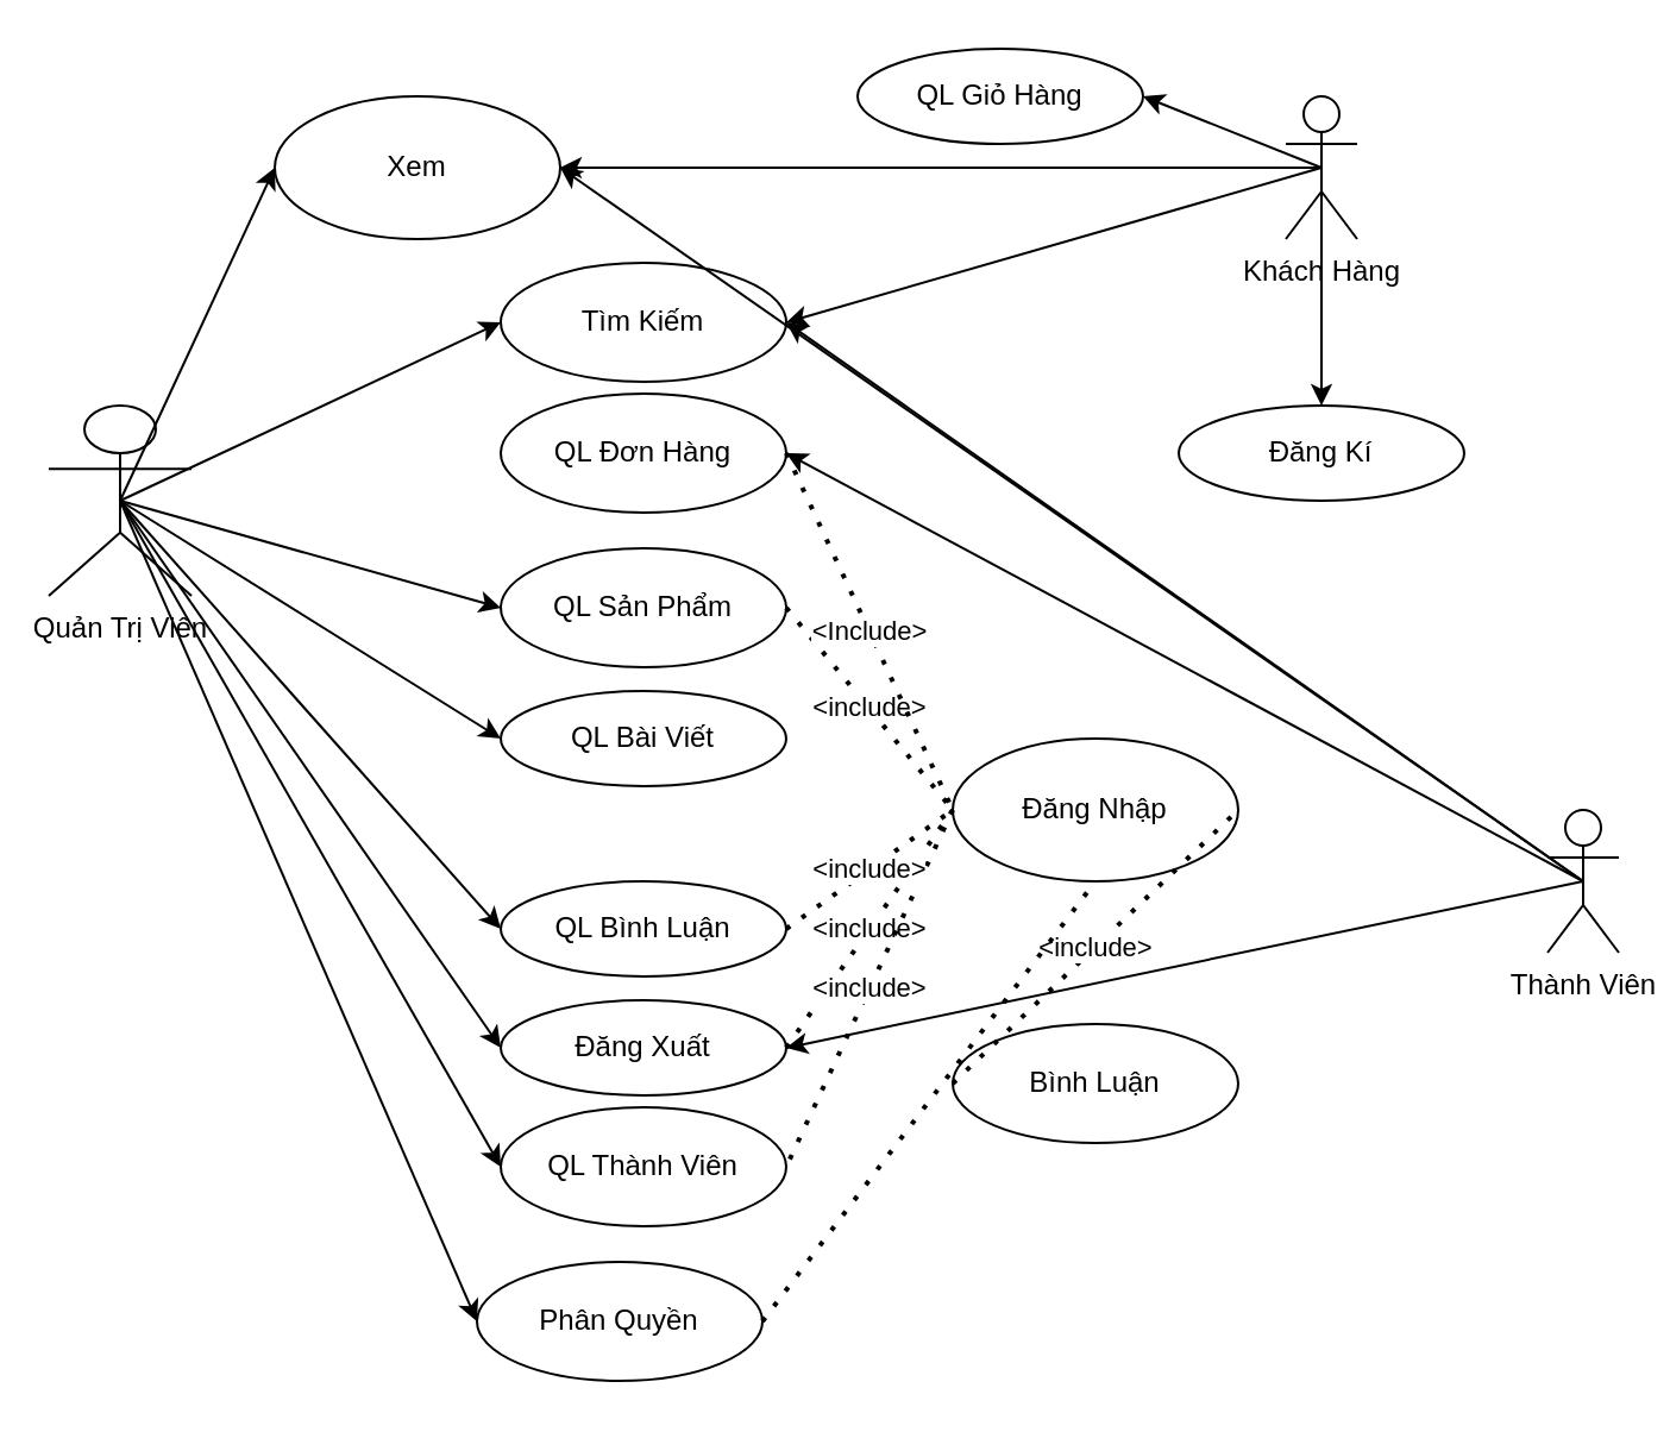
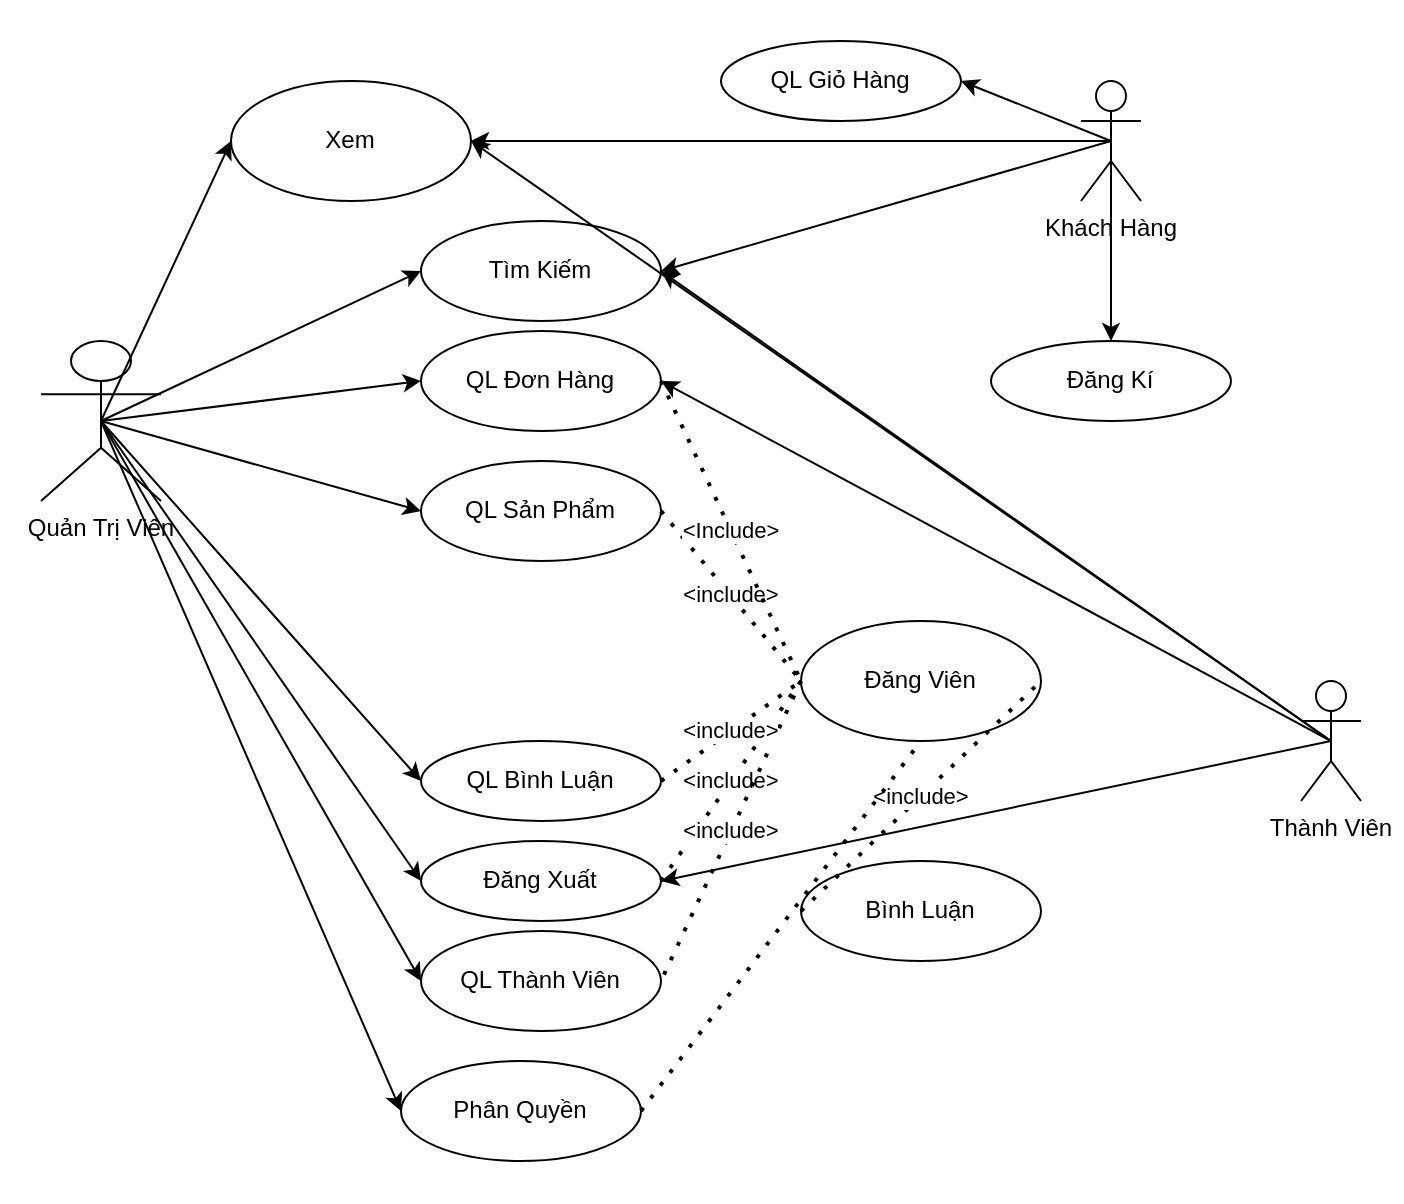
  <mxCell id="0" />
  <mxCell id="1" parent="0" />
  <mxCell id="2" value="Quản Trị Viên" style="shape=umlActor;verticalLabelPosition=bottom;verticalAlign=top;html=1;outlineConnect=0;" parent="1" vertex="1"><mxGeometry x="20" y="170" width="60" height="80" as="geometry" /></mxCell>
  <mxCell id="3" value="Xem" style="ellipse;whiteSpace=wrap;html=1;" parent="1" vertex="1"><mxGeometry x="115" y="40" width="120" height="60" as="geometry" /></mxCell>
  <mxCell id="4" value="Tìm Kiếm" style="ellipse;whiteSpace=wrap;html=1;" parent="1" vertex="1"><mxGeometry x="210" y="110" width="120" height="50" as="geometry" /></mxCell>
  <mxCell id="5" value="QL Sản Phẩm" style="ellipse;whiteSpace=wrap;html=1;" parent="1" vertex="1"><mxGeometry x="210" y="230" width="120" height="50" as="geometry" /></mxCell>
  <mxCell id="6" value="QL Đơn Hàng" style="ellipse;whiteSpace=wrap;html=1;" parent="1" vertex="1"><mxGeometry x="210" y="165" width="120" height="50" as="geometry" /></mxCell>
- <mxCell id="7" value="Đăng Nhập" style="ellipse;whiteSpace=wrap;html=1;" parent="1" vertex="1"><mxGeometry x="400" y="310" width="120" height="60" as="geometry" /></mxCell>
+ <mxCell id="7" value="Đăng Viên" style="ellipse;whiteSpace=wrap;html=1;" parent="1" vertex="1"><mxGeometry x="400" y="310" width="120" height="60" as="geometry" /></mxCell>
  <mxCell id="8" value="" style="endArrow=classic;html=1;exitX=0.5;exitY=0.5;exitDx=0;exitDy=0;exitPerimeter=0;entryX=0;entryY=0.5;entryDx=0;entryDy=0;" parent="1" source="2" target="3" edge="1"><mxGeometry width="50" height="50" relative="1" as="geometry"><mxPoint x="160" y="260" as="sourcePoint" /><mxPoint x="210" y="210" as="targetPoint" /><Array as="points" /></mxGeometry></mxCell>
  <mxCell id="9" value="" style="endArrow=classic;html=1;exitX=0.5;exitY=0.5;exitDx=0;exitDy=0;exitPerimeter=0;entryX=0;entryY=0.5;entryDx=0;entryDy=0;" parent="1" source="2" target="4" edge="1"><mxGeometry width="50" height="50" relative="1" as="geometry"><mxPoint x="160" y="260" as="sourcePoint" /><mxPoint x="210" y="210" as="targetPoint" /><Array as="points" /></mxGeometry></mxCell>
  <mxCell id="10" value="" style="endArrow=classic;html=1;exitX=0.5;exitY=0.5;exitDx=0;exitDy=0;exitPerimeter=0;entryX=0;entryY=0.5;entryDx=0;entryDy=0;" parent="1" source="2" target="5" edge="1"><mxGeometry width="50" height="50" relative="1" as="geometry"><mxPoint x="160" y="260" as="sourcePoint" /><mxPoint x="210" y="210" as="targetPoint" /></mxGeometry></mxCell>
  <mxCell id="11" value="Đăng Xuất" style="ellipse;whiteSpace=wrap;html=1;" parent="1" vertex="1"><mxGeometry x="210" y="420" width="120" height="40" as="geometry" /></mxCell>
  <mxCell id="12" value="" style="endArrow=classic;html=1;exitX=0.5;exitY=0.5;exitDx=0;exitDy=0;exitPerimeter=0;entryX=0;entryY=0.5;entryDx=0;entryDy=0;" parent="1" source="2" target="11" edge="1"><mxGeometry width="50" height="50" relative="1" as="geometry"><mxPoint x="160" y="260" as="sourcePoint" /><mxPoint x="210" y="210" as="targetPoint" /></mxGeometry></mxCell>
  <mxCell id="13" style="edgeStyle=orthogonalEdgeStyle;rounded=0;orthogonalLoop=1;jettySize=auto;html=1;exitX=0.5;exitY=1;exitDx=0;exitDy=0;" parent="1" source="4" target="4" edge="1"><mxGeometry relative="1" as="geometry" /></mxCell>
  <mxCell id="14" style="edgeStyle=orthogonalEdgeStyle;rounded=0;orthogonalLoop=1;jettySize=auto;html=1;exitX=0.5;exitY=1;exitDx=0;exitDy=0;" parent="1" source="4" target="4" edge="1"><mxGeometry relative="1" as="geometry" /></mxCell>
+ <mxCell id="15" value="" style="endArrow=classic;html=1;exitX=0.5;exitY=0.5;exitDx=0;exitDy=0;exitPerimeter=0;entryX=0;entryY=0.5;entryDx=0;entryDy=0;" parent="1" source="2" target="6" edge="1"><mxGeometry width="50" height="50" relative="1" as="geometry"><mxPoint x="60" y="209.5" as="sourcePoint" /><mxPoint x="220" y="209.5" as="targetPoint" /></mxGeometry></mxCell>
  <mxCell id="16" value="&amp;lt;include&amp;gt;" style="endArrow=none;dashed=1;html=1;dashPattern=1 3;strokeWidth=2;entryX=0;entryY=0.5;entryDx=0;entryDy=0;exitX=1;exitY=0.5;exitDx=0;exitDy=0;" parent="1" source="5" target="7" edge="1"><mxGeometry width="50" height="50" relative="1" as="geometry"><mxPoint x="160" y="260" as="sourcePoint" /><mxPoint x="210" y="210" as="targetPoint" /></mxGeometry></mxCell>
  <mxCell id="17" value="&amp;lt;include&amp;gt;" style="endArrow=none;dashed=1;html=1;dashPattern=1 3;strokeWidth=2;exitX=1;exitY=0.5;exitDx=0;exitDy=0;entryX=0;entryY=0.5;entryDx=0;entryDy=0;" parent="1" source="11" target="7" edge="1"><mxGeometry width="50" height="50" relative="1" as="geometry"><mxPoint x="160" y="260" as="sourcePoint" /><mxPoint x="390" y="280" as="targetPoint" /></mxGeometry></mxCell>
  <mxCell id="18" value="&amp;lt;Include&amp;gt;" style="endArrow=none;dashed=1;html=1;dashPattern=1 3;strokeWidth=2;entryX=0;entryY=0.5;entryDx=0;entryDy=0;exitX=1;exitY=0.5;exitDx=0;exitDy=0;" parent="1" source="6" target="7" edge="1"><mxGeometry width="50" height="50" relative="1" as="geometry"><mxPoint x="160" y="260" as="sourcePoint" /><mxPoint x="210" y="210" as="targetPoint" /></mxGeometry></mxCell>
  <mxCell id="19" value="QL Bình Luận" style="ellipse;whiteSpace=wrap;html=1;" parent="1" vertex="1"><mxGeometry x="210" y="370" width="120" height="40" as="geometry" /></mxCell>
- <mxCell id="20" value="QL Bài Viết" style="ellipse;whiteSpace=wrap;html=1;" parent="1" vertex="1"><mxGeometry x="210" y="290" width="120" height="40" as="geometry" /></mxCell>
  <mxCell id="21" value="QL Thành Viên" style="ellipse;whiteSpace=wrap;html=1;" parent="1" vertex="1"><mxGeometry x="210" y="465" width="120" height="50" as="geometry" /></mxCell>
  <mxCell id="22" value="" style="endArrow=classic;html=1;entryX=0;entryY=0.5;entryDx=0;entryDy=0;" parent="1" target="21" edge="1"><mxGeometry width="50" height="50" relative="1" as="geometry"><mxPoint x="50" y="210" as="sourcePoint" /><mxPoint x="210" y="210" as="targetPoint" /></mxGeometry></mxCell>
  <mxCell id="23" value="&amp;lt;include&amp;gt;" style="endArrow=none;dashed=1;html=1;dashPattern=1 3;strokeWidth=2;entryX=1;entryY=0.5;entryDx=0;entryDy=0;exitX=0;exitY=0.5;exitDx=0;exitDy=0;" parent="1" source="7" target="21" edge="1"><mxGeometry width="50" height="50" relative="1" as="geometry"><mxPoint x="160" y="260" as="sourcePoint" /><mxPoint x="210" y="210" as="targetPoint" /></mxGeometry></mxCell>
  <mxCell id="24" value="Khách Hàng" style="shape=umlActor;verticalLabelPosition=bottom;verticalAlign=top;html=1;outlineConnect=0;" parent="1" vertex="1"><mxGeometry x="540" y="40" width="30" height="60" as="geometry" /></mxCell>
  <mxCell id="25" value="Thành Viên" style="shape=umlActor;verticalLabelPosition=bottom;verticalAlign=top;html=1;outlineConnect=0;" parent="1" vertex="1"><mxGeometry x="650" y="340" width="30" height="60" as="geometry" /></mxCell>
  <mxCell id="26" value="Bình Luận" style="ellipse;whiteSpace=wrap;html=1;" parent="1" vertex="1"><mxGeometry x="400" y="430" width="120" height="50" as="geometry" /></mxCell>
  <mxCell id="27" value="" style="endArrow=classic;html=1;entryX=1;entryY=0.5;entryDx=0;entryDy=0;exitX=0.5;exitY=0.5;exitDx=0;exitDy=0;exitPerimeter=0;" parent="1" source="24" target="3" edge="1"><mxGeometry width="50" height="50" relative="1" as="geometry"><mxPoint x="520" y="120" as="sourcePoint" /><mxPoint x="320" y="210" as="targetPoint" /></mxGeometry></mxCell>
  <mxCell id="28" value="" style="endArrow=classic;html=1;exitX=0.5;exitY=0.5;exitDx=0;exitDy=0;exitPerimeter=0;entryX=1;entryY=0.5;entryDx=0;entryDy=0;" parent="1" source="24" target="4" edge="1"><mxGeometry width="50" height="50" relative="1" as="geometry"><mxPoint x="330" y="260" as="sourcePoint" /><mxPoint x="380" y="210" as="targetPoint" /></mxGeometry></mxCell>
  <mxCell id="29" value="QL Giỏ Hàng" style="ellipse;whiteSpace=wrap;html=1;" parent="1" vertex="1"><mxGeometry x="360" y="20" width="120" height="40" as="geometry" /></mxCell>
  <mxCell id="30" value="" style="endArrow=classic;html=1;entryX=1;entryY=0.5;entryDx=0;entryDy=0;" parent="1" target="29" edge="1"><mxGeometry width="50" height="50" relative="1" as="geometry"><mxPoint x="555" y="70" as="sourcePoint" /><mxPoint x="380" y="210" as="targetPoint" /></mxGeometry></mxCell>
  <mxCell id="31" value="Đăng Kí" style="ellipse;whiteSpace=wrap;html=1;" parent="1" vertex="1"><mxGeometry x="495" y="170" width="120" height="40" as="geometry" /></mxCell>
  <mxCell id="32" value="" style="endArrow=classic;html=1;entryX=0.5;entryY=0;entryDx=0;entryDy=0;exitX=0.5;exitY=0.5;exitDx=0;exitDy=0;exitPerimeter=0;" parent="1" source="24" target="31" edge="1"><mxGeometry width="50" height="50" relative="1" as="geometry"><mxPoint x="330" y="260" as="sourcePoint" /><mxPoint x="380" y="210" as="targetPoint" /></mxGeometry></mxCell>
  <mxCell id="33" value="" style="endArrow=classic;html=1;exitX=0.5;exitY=0.5;exitDx=0;exitDy=0;exitPerimeter=0;entryX=1;entryY=0.5;entryDx=0;entryDy=0;" parent="1" source="25" target="3" edge="1"><mxGeometry width="50" height="50" relative="1" as="geometry"><mxPoint x="330" y="260" as="sourcePoint" /><mxPoint x="380" y="210" as="targetPoint" /></mxGeometry></mxCell>
  <mxCell id="34" value="" style="endArrow=classic;html=1;exitX=0.5;exitY=0.5;exitDx=0;exitDy=0;exitPerimeter=0;" parent="1" source="25" edge="1"><mxGeometry width="50" height="50" relative="1" as="geometry"><mxPoint x="330" y="260" as="sourcePoint" /><mxPoint x="330" y="135" as="targetPoint" /></mxGeometry></mxCell>
  <mxCell id="35" value="" style="endArrow=classic;html=1;exitX=0.5;exitY=0.5;exitDx=0;exitDy=0;exitPerimeter=0;" parent="1" source="25" edge="1"><mxGeometry width="50" height="50" relative="1" as="geometry"><mxPoint x="330" y="260" as="sourcePoint" /><mxPoint x="330" y="190" as="targetPoint" /></mxGeometry></mxCell>
  <mxCell id="36" value="" style="endArrow=classic;html=1;exitX=0.5;exitY=0.5;exitDx=0;exitDy=0;exitPerimeter=0;entryX=1;entryY=0.5;entryDx=0;entryDy=0;" parent="1" source="25" target="11" edge="1"><mxGeometry width="50" height="50" relative="1" as="geometry"><mxPoint x="330" y="260" as="sourcePoint" /><mxPoint x="380" y="210" as="targetPoint" /></mxGeometry></mxCell>
  <mxCell id="37" value="" style="endArrow=classic;html=1;entryX=0;entryY=0.5;entryDx=0;entryDy=0;" parent="1" target="19" edge="1"><mxGeometry width="50" height="50" relative="1" as="geometry"><mxPoint x="50" y="210" as="sourcePoint" /><mxPoint x="380" y="210" as="targetPoint" /></mxGeometry></mxCell>
  <mxCell id="38" value="&amp;lt;include&amp;gt;" style="endArrow=none;dashed=1;html=1;dashPattern=1 3;strokeWidth=2;exitX=1;exitY=0.5;exitDx=0;exitDy=0;entryX=0;entryY=0.5;entryDx=0;entryDy=0;" parent="1" source="19" target="7" edge="1"><mxGeometry width="50" height="50" relative="1" as="geometry"><mxPoint x="330" y="300" as="sourcePoint" /><mxPoint x="380" y="250" as="targetPoint" /></mxGeometry></mxCell>
  <mxCell id="39" value="&amp;lt;include&amp;gt;" style="endArrow=none;dashed=1;html=1;dashPattern=1 3;strokeWidth=2;entryX=1;entryY=0.5;entryDx=0;entryDy=0;exitX=0;exitY=0.5;exitDx=0;exitDy=0;" parent="1" source="26" target="7" edge="1"><mxGeometry width="50" height="50" relative="1" as="geometry"><mxPoint x="330" y="300" as="sourcePoint" /><mxPoint x="380" y="250" as="targetPoint" /></mxGeometry></mxCell>
- <mxCell id="40" value="" style="endArrow=classic;html=1;exitX=0.5;exitY=0.5;exitDx=0;exitDy=0;exitPerimeter=0;entryX=0;entryY=0.5;entryDx=0;entryDy=0;" parent="1" source="2" target="20" edge="1"><mxGeometry width="50" height="50" relative="1" as="geometry"><mxPoint x="330" y="340" as="sourcePoint" /><mxPoint x="380" y="290" as="targetPoint" /></mxGeometry></mxCell>
  <mxCell id="41" value="Phân Quyền" style="ellipse;whiteSpace=wrap;html=1;" vertex="1" parent="1"><mxGeometry x="200" y="530" width="120" height="50" as="geometry" /></mxCell>
  <mxCell id="42" value="" style="endArrow=classic;html=1;entryX=0;entryY=0.5;entryDx=0;entryDy=0;" edge="1" parent="1" target="41"><mxGeometry width="50" height="50" relative="1" as="geometry"><mxPoint x="50" y="210" as="sourcePoint" /><mxPoint x="360" y="340" as="targetPoint" /></mxGeometry></mxCell>
  <mxCell id="43" value="" style="endArrow=none;dashed=1;html=1;dashPattern=1 3;strokeWidth=2;entryX=0.5;entryY=1;entryDx=0;entryDy=0;exitX=1;exitY=0.5;exitDx=0;exitDy=0;" edge="1" parent="1" source="41" target="7"><mxGeometry width="50" height="50" relative="1" as="geometry"><mxPoint x="310" y="390" as="sourcePoint" /><mxPoint x="360" y="340" as="targetPoint" /></mxGeometry></mxCell>
